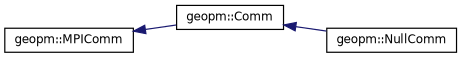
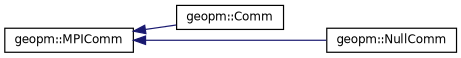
  digraph {
    rankdir=LR
    node [color=black fillcolor=white fontname=Helvetica fontsize=10 shape=record style=filled]
    edge [color=midnightblue dir=back fontname=Helvetica fontsize=10 labelfontname=Helvetica labelfontsize=10 style=solid]
    n1 [height=0.2 label="geopm::Comm" width=0.4]
    n2 [height=0.2 label="geopm::NullComm" width=0.4]
    n3 [height=0.2 label="geopm::MPIComm" width=0.4]
-   n1 -> n2
+   n3 -> n2
    n3 -> n1
  }
